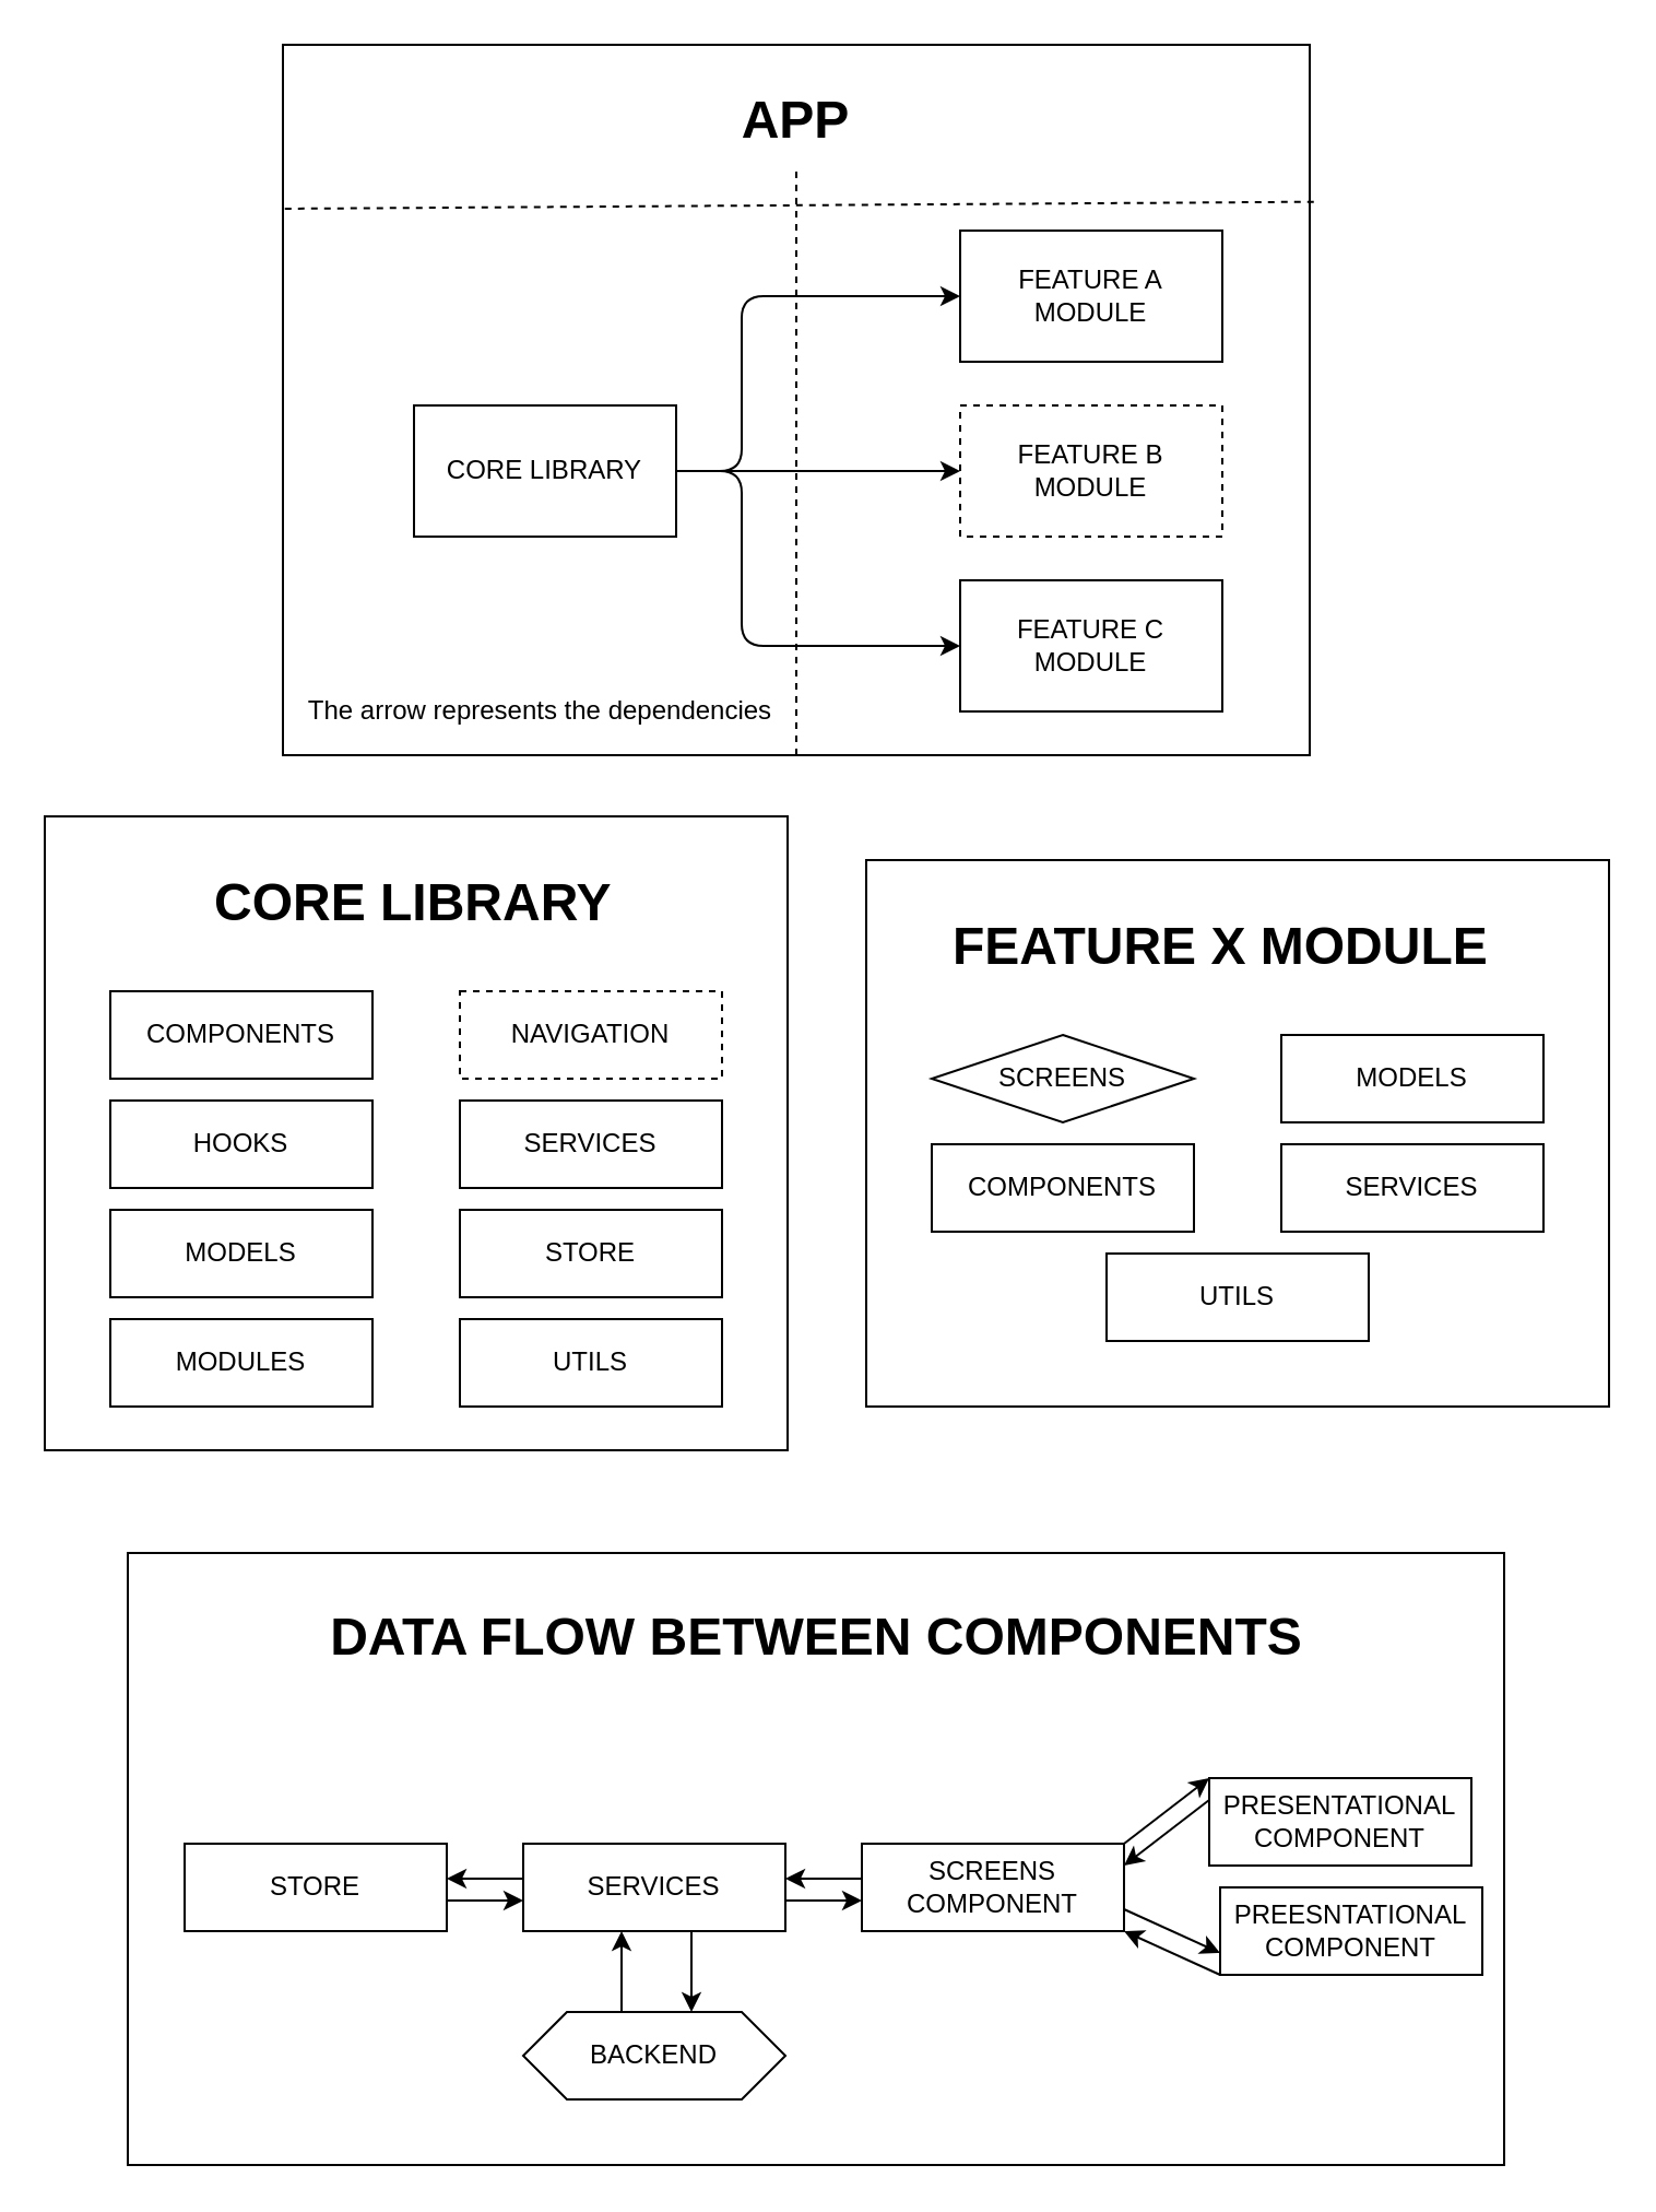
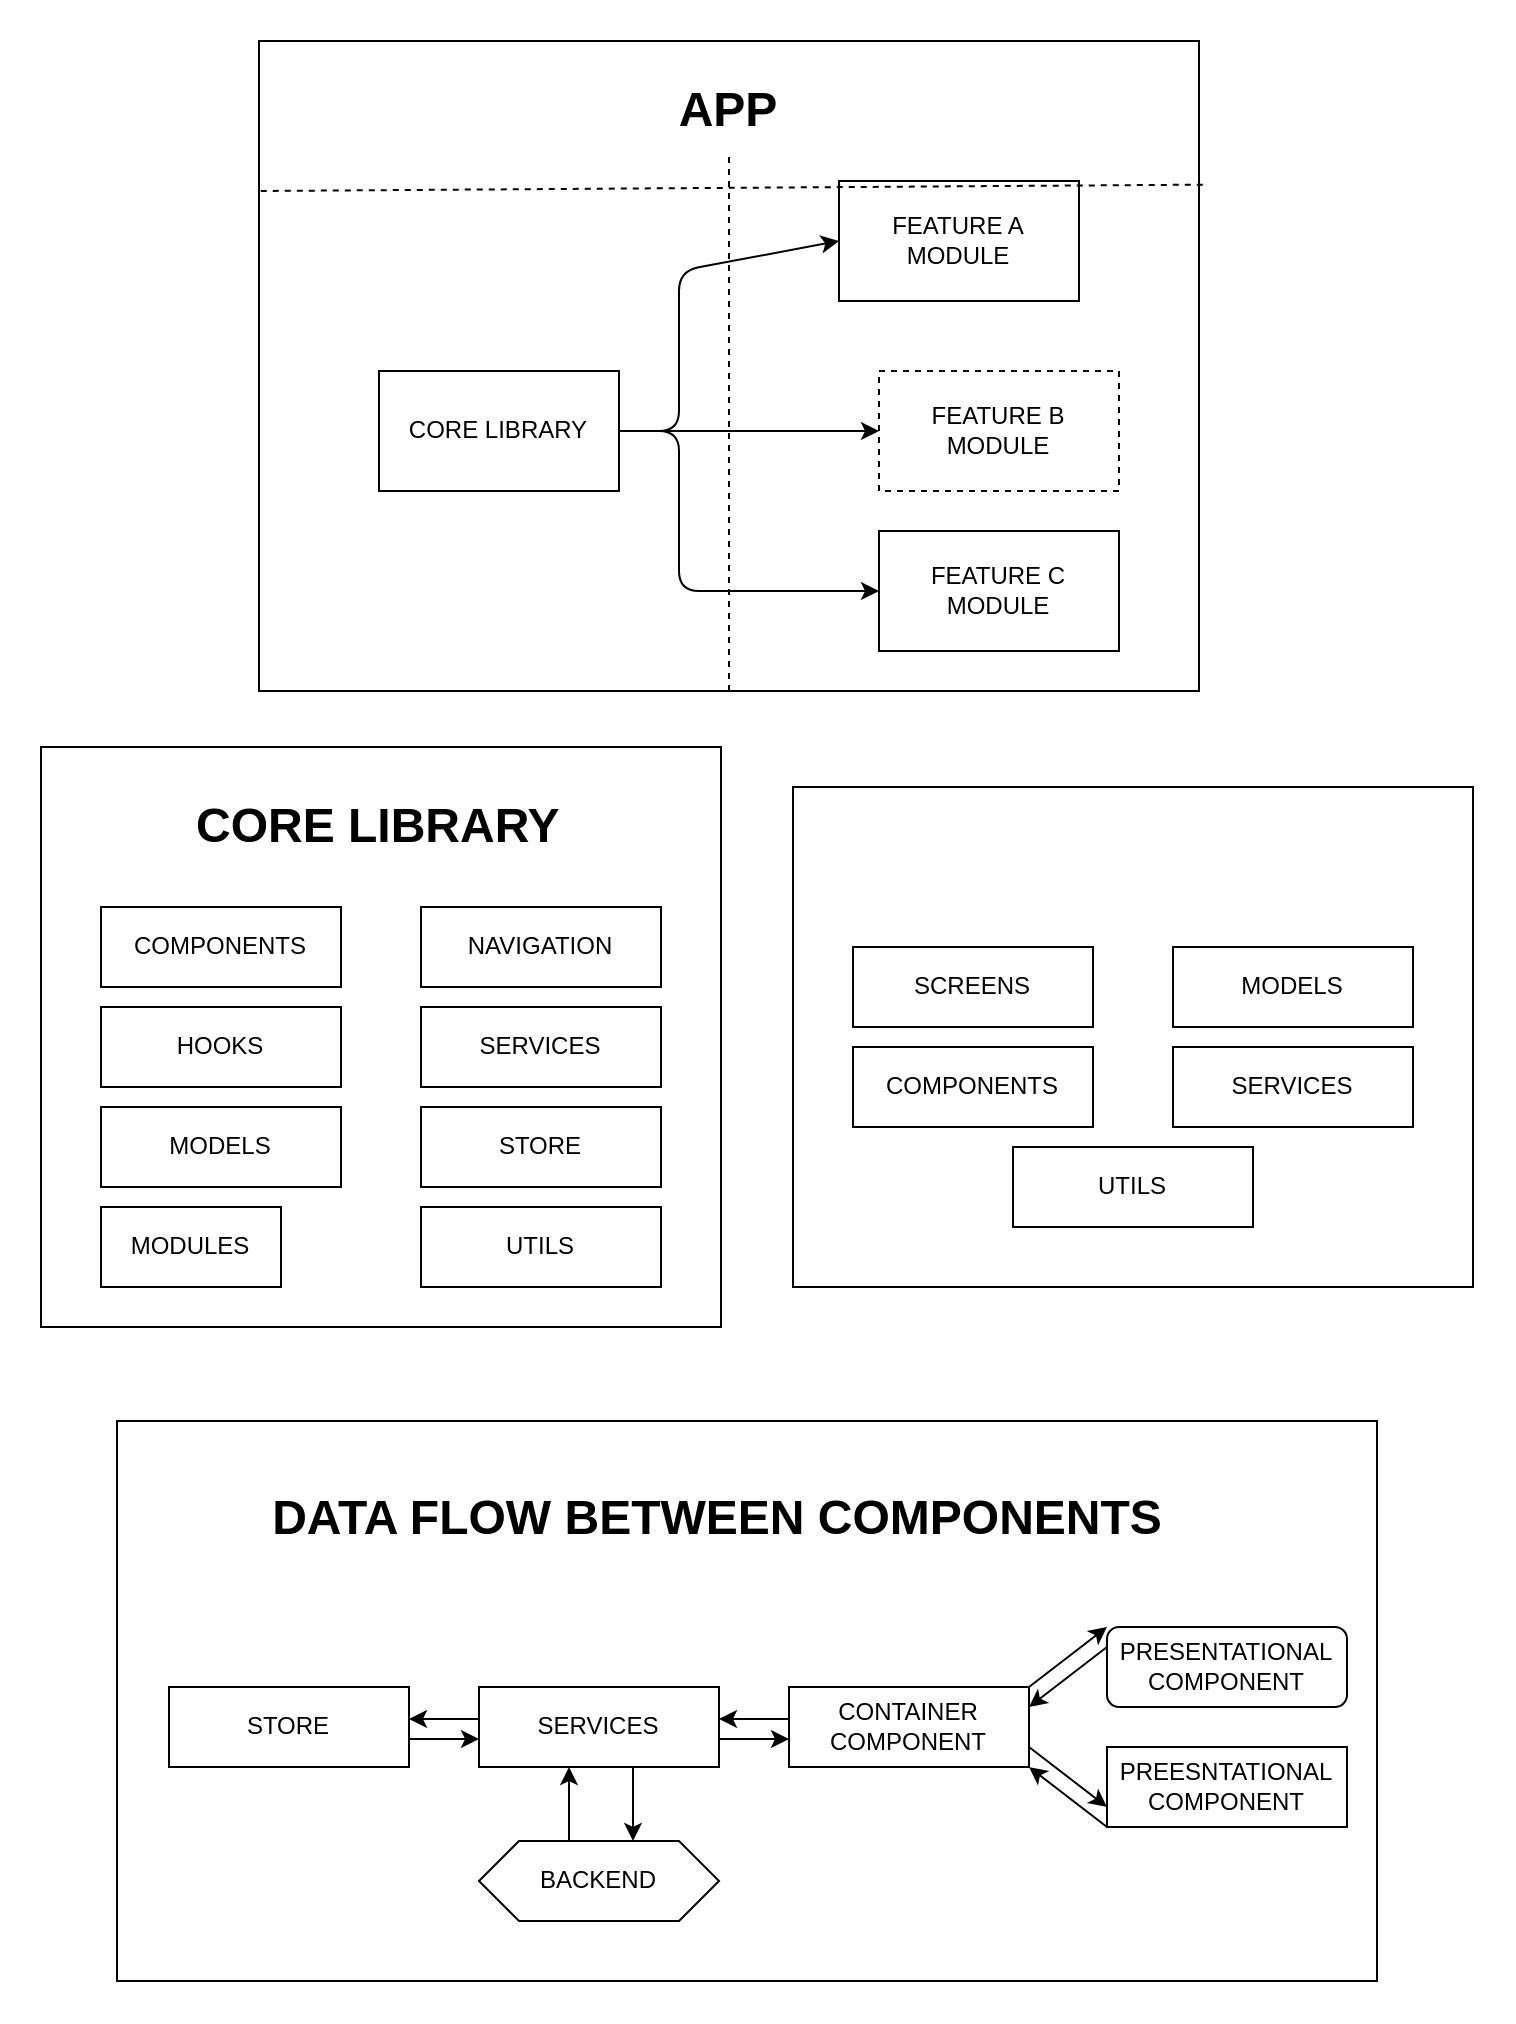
  <mxCell id="0" />
  <mxCell id="1" parent="0" />
  <mxCell id="2" value="" style="rounded=0;whiteSpace=wrap;html=1;" parent="1" vertex="1"><mxGeometry x="129" y="20" width="470" height="325" as="geometry" /></mxCell>
  <mxCell id="3" style="edgeStyle=none;html=1;entryX=0;entryY=0.5;entryDx=0;entryDy=0;fontSize=12;exitX=1;exitY=0.5;exitDx=0;exitDy=0;" parent="1" source="6" target="7" edge="1"><mxGeometry relative="1" as="geometry"><Array as="points"><mxPoint x="339" y="215" /><mxPoint x="339" y="135" /></Array></mxGeometry></mxCell>
  <mxCell id="4" style="edgeStyle=none;html=1;entryX=0;entryY=0.5;entryDx=0;entryDy=0;fontSize=12;" parent="1" source="6" target="8" edge="1"><mxGeometry relative="1" as="geometry" /></mxCell>
  <mxCell id="5" style="edgeStyle=none;html=1;exitX=1;exitY=0.5;exitDx=0;exitDy=0;entryX=0;entryY=0.5;entryDx=0;entryDy=0;fontSize=12;" parent="1" source="6" target="9" edge="1"><mxGeometry relative="1" as="geometry"><Array as="points"><mxPoint x="339" y="215" /><mxPoint x="339" y="295" /></Array></mxGeometry></mxCell>
  <mxCell id="6" value="CORE LIBRARY" style="rounded=0;whiteSpace=wrap;html=1;" parent="1" vertex="1"><mxGeometry x="189" y="185" width="120" height="60" as="geometry" /></mxCell>
- <mxCell id="7" value="FEATURE A MODULE" style="rounded=0;whiteSpace=wrap;html=1;" parent="1" vertex="1"><mxGeometry x="439" y="105" width="120" height="60" as="geometry" /></mxCell>
+ <mxCell id="7" value="FEATURE A MODULE" style="rounded=0;whiteSpace=wrap;html=1;" parent="1" vertex="1"><mxGeometry x="419" y="90" width="120" height="60" as="geometry" /></mxCell>
  <mxCell id="8" value="FEATURE B&lt;br&gt;MODULE" style="rounded=0;whiteSpace=wrap;html=1;dashed=1;" parent="1" vertex="1"><mxGeometry x="439" y="185" width="120" height="60" as="geometry" /></mxCell>
  <mxCell id="9" value="FEATURE C MODULE" style="rounded=0;whiteSpace=wrap;html=1;" parent="1" vertex="1"><mxGeometry x="439" y="265" width="120" height="60" as="geometry" /></mxCell>
  <mxCell id="10" value="" style="endArrow=none;dashed=1;html=1;fontSize=24;exitX=0.5;exitY=1;exitDx=0;exitDy=0;entryX=0.5;entryY=1;entryDx=0;entryDy=0;" parent="1" source="2" target="11" edge="1"><mxGeometry width="50" height="50" relative="1" as="geometry"><mxPoint x="209" y="165" as="sourcePoint" /><mxPoint x="364" y="90" as="targetPoint" /><Array as="points"><mxPoint x="364" y="145" /></Array></mxGeometry></mxCell>
  <mxCell id="11" value="&lt;h1&gt;APP&lt;/h1&gt;" style="text;html=1;strokeColor=none;fillColor=none;spacing=5;spacingTop=-20;whiteSpace=wrap;overflow=hidden;rounded=0;labelBackgroundColor=none;fontSize=12;align=center;" parent="1" vertex="1"><mxGeometry x="319" y="35" width="90" height="40" as="geometry" /></mxCell>
  <mxCell id="12" value="" style="endArrow=none;dashed=1;html=1;fontSize=12;exitX=1.004;exitY=0.221;exitDx=0;exitDy=0;exitPerimeter=0;" parent="1" source="2" edge="1"><mxGeometry width="50" height="50" relative="1" as="geometry"><mxPoint x="209" y="305" as="sourcePoint" /><mxPoint x="129" y="95" as="targetPoint" /></mxGeometry></mxCell>
  <mxCell id="13" value="" style="rounded=0;whiteSpace=wrap;html=1;labelBackgroundColor=none;fontSize=12;" parent="1" vertex="1"><mxGeometry x="20" y="373" width="340" height="290" as="geometry" /></mxCell>
  <mxCell id="14" value="&lt;h1&gt;CORE LIBRARY&lt;/h1&gt;" style="text;html=1;strokeColor=none;fillColor=none;spacing=5;spacingTop=-20;whiteSpace=wrap;overflow=hidden;rounded=0;labelBackgroundColor=none;fontSize=12;" parent="1" vertex="1"><mxGeometry x="92.5" y="393" width="195" height="40" as="geometry" /></mxCell>
  <mxCell id="15" value="HOOKS" style="rounded=0;whiteSpace=wrap;html=1;" parent="1" vertex="1"><mxGeometry x="50" y="503" width="120" height="40" as="geometry" /></mxCell>
- <mxCell id="16" value="MODULES" style="rounded=0;whiteSpace=wrap;html=1;" parent="1" vertex="1"><mxGeometry x="50" y="603" width="120" height="40" as="geometry" /></mxCell>
+ <mxCell id="16" value="MODULES" style="rounded=0;whiteSpace=wrap;html=1;" parent="1" vertex="1"><mxGeometry x="50" y="603" width="90" height="40" as="geometry" /></mxCell>
  <mxCell id="17" value="COMPONENTS" style="rounded=0;whiteSpace=wrap;html=1;" parent="1" vertex="1"><mxGeometry x="50" y="453" width="120" height="40" as="geometry" /></mxCell>
- <mxCell id="18" value="NAVIGATION" style="rounded=0;whiteSpace=wrap;html=1;dashed=1;" parent="1" vertex="1"><mxGeometry x="210" y="453" width="120" height="40" as="geometry" /></mxCell>
+ <mxCell id="18" value="NAVIGATION" style="rounded=0;whiteSpace=wrap;html=1;" parent="1" vertex="1"><mxGeometry x="210" y="453" width="120" height="40" as="geometry" /></mxCell>
  <mxCell id="19" value="MODELS" style="rounded=0;whiteSpace=wrap;html=1;" parent="1" vertex="1"><mxGeometry x="50" y="553" width="120" height="40" as="geometry" /></mxCell>
  <mxCell id="20" value="SERVICES" style="rounded=0;whiteSpace=wrap;html=1;" parent="1" vertex="1"><mxGeometry x="210" y="503" width="120" height="40" as="geometry" /></mxCell>
  <mxCell id="21" value="" style="rounded=0;whiteSpace=wrap;html=1;labelBackgroundColor=none;fontSize=12;" parent="1" vertex="1"><mxGeometry x="396" y="393" width="340" height="250" as="geometry" /></mxCell>
- <mxCell id="22" value="&lt;h1&gt;FEATURE X MODULE&lt;/h1&gt;" style="text;html=1;strokeColor=none;fillColor=none;spacing=5;spacingTop=-20;whiteSpace=wrap;overflow=hidden;rounded=0;labelBackgroundColor=none;fontSize=12;" parent="1" vertex="1"><mxGeometry x="431" y="413" width="270" height="40" as="geometry" /></mxCell>
  <mxCell id="23" value="COMPONENTS" style="rounded=0;whiteSpace=wrap;html=1;" parent="1" vertex="1"><mxGeometry x="426" y="523" width="120" height="40" as="geometry" /></mxCell>
  <mxCell id="24" value="MODELS" style="rounded=0;whiteSpace=wrap;html=1;" parent="1" vertex="1"><mxGeometry x="586" y="473" width="120" height="40" as="geometry" /></mxCell>
- <mxCell id="25" value="SCREENS" style="rhombus;whiteSpace=wrap;html=1;" parent="1" vertex="1"><mxGeometry x="426" y="473" width="120" height="40" as="geometry" /></mxCell>
+ <mxCell id="25" value="SCREENS" style="rounded=0;whiteSpace=wrap;html=1;" parent="1" vertex="1"><mxGeometry x="426" y="473" width="120" height="40" as="geometry" /></mxCell>
  <mxCell id="26" value="SERVICES" style="rounded=0;whiteSpace=wrap;html=1;" parent="1" vertex="1"><mxGeometry x="586" y="523" width="120" height="40" as="geometry" /></mxCell>
  <mxCell id="27" value="UTILS" style="rounded=0;whiteSpace=wrap;html=1;" parent="1" vertex="1"><mxGeometry x="506" y="573" width="120" height="40" as="geometry" /></mxCell>
  <mxCell id="28" value="STORE" style="rounded=0;whiteSpace=wrap;html=1;" parent="1" vertex="1"><mxGeometry x="210" y="553" width="120" height="40" as="geometry" /></mxCell>
  <mxCell id="29" value="UTILS" style="rounded=0;whiteSpace=wrap;html=1;" parent="1" vertex="1"><mxGeometry x="210" y="603" width="120" height="40" as="geometry" /></mxCell>
- <mxCell id="30" value="The arrow represents the dependencies" style="text;html=1;strokeColor=none;fillColor=none;align=center;verticalAlign=middle;whiteSpace=wrap;rounded=0;labelBackgroundColor=none;fontSize=12;" parent="1" vertex="1"><mxGeometry x="132.5" y="310" width="227.5" height="30" as="geometry" /></mxCell>
  <mxCell id="31" value="" style="rounded=0;whiteSpace=wrap;html=1;labelBackgroundColor=none;fontSize=12;" parent="1" vertex="1"><mxGeometry x="58" y="710" width="630" height="280" as="geometry" /></mxCell>
- <mxCell id="32" value="&lt;h1&gt;DATA FLOW BETWEEN COMPONENTS&lt;/h1&gt;" style="text;html=1;strokeColor=none;fillColor=none;spacing=5;spacingTop=-20;whiteSpace=wrap;overflow=hidden;rounded=0;labelBackgroundColor=none;fontSize=12;align=center;" parent="1" vertex="1"><mxGeometry x="120.5" y="729" width="505" height="40" as="geometry" /></mxCell>
+ <mxCell id="32" value="&lt;h1&gt;DATA FLOW BETWEEN COMPONENTS&lt;/h1&gt;" style="text;html=1;strokeColor=none;fillColor=none;spacing=5;spacingTop=-20;whiteSpace=wrap;overflow=hidden;rounded=0;labelBackgroundColor=none;fontSize=12;align=center;" parent="1" vertex="1"><mxGeometry x="105.5" y="739" width="505" height="40" as="geometry" /></mxCell>
  <mxCell id="33" style="edgeStyle=none;html=1;exitX=0;exitY=0.25;exitDx=0;exitDy=0;entryX=1;entryY=0.25;entryDx=0;entryDy=0;" parent="1" source="34" target="38" edge="1"><mxGeometry relative="1" as="geometry" /></mxCell>
- <mxCell id="34" value="PRESENTATIONAL COMPONENT" style="rounded=0;whiteSpace=wrap;html=1;" parent="1" vertex="1"><mxGeometry x="553" y="813" width="120" height="40" as="geometry" /></mxCell>
+ <mxCell id="34" value="PRESENTATIONAL COMPONENT" style="whiteSpace=wrap;html=1;rounded=1;" parent="1" vertex="1"><mxGeometry x="553" y="813" width="120" height="40" as="geometry" /></mxCell>
  <mxCell id="35" style="edgeStyle=none;html=1;exitX=1;exitY=0;exitDx=0;exitDy=0;entryX=0;entryY=0;entryDx=0;entryDy=0;" parent="1" source="38" target="34" edge="1"><mxGeometry relative="1" as="geometry" /></mxCell>
  <mxCell id="36" style="edgeStyle=none;html=1;exitX=1;exitY=0.75;exitDx=0;exitDy=0;entryX=0;entryY=0.75;entryDx=0;entryDy=0;" parent="1" source="38" target="43" edge="1"><mxGeometry relative="1" as="geometry" /></mxCell>
  <mxCell id="37" style="edgeStyle=none;html=1;exitX=0;exitY=0;exitDx=0;exitDy=0;entryX=1;entryY=0;entryDx=0;entryDy=0;" parent="1" edge="1"><mxGeometry relative="1" as="geometry"><mxPoint x="394" y="859" as="sourcePoint" /><mxPoint x="359" y="859" as="targetPoint" /></mxGeometry></mxCell>
- <mxCell id="38" value="SCREENS COMPONENT" style="rounded=0;whiteSpace=wrap;html=1;" parent="1" vertex="1"><mxGeometry x="394" y="843" width="120" height="40" as="geometry" /></mxCell>
+ <mxCell id="38" value="CONTAINER COMPONENT" style="rounded=0;whiteSpace=wrap;html=1;" parent="1" vertex="1"><mxGeometry x="394" y="843" width="120" height="40" as="geometry" /></mxCell>
  <mxCell id="39" style="edgeStyle=none;html=1;exitX=1;exitY=0.25;exitDx=0;exitDy=0;entryX=0;entryY=0.25;entryDx=0;entryDy=0;" parent="1" edge="1"><mxGeometry relative="1" as="geometry"><mxPoint x="359" y="869" as="sourcePoint" /><mxPoint x="394" y="869" as="targetPoint" /></mxGeometry></mxCell>
  <mxCell id="40" value="" style="edgeStyle=none;html=1;" edge="1" parent="1"><mxGeometry relative="1" as="geometry"><mxPoint x="316" y="883" as="sourcePoint" /><mxPoint x="316" y="920" as="targetPoint" /></mxGeometry></mxCell>
  <mxCell id="41" value="SERVICES" style="rounded=0;whiteSpace=wrap;html=1;" parent="1" vertex="1"><mxGeometry x="239" y="843" width="120" height="40" as="geometry" /></mxCell>
  <mxCell id="42" style="edgeStyle=none;html=1;exitX=0;exitY=1;exitDx=0;exitDy=0;entryX=1;entryY=1;entryDx=0;entryDy=0;" parent="1" source="43" target="38" edge="1"><mxGeometry relative="1" as="geometry" /></mxCell>
- <mxCell id="43" value="PREESNTATIONAL COMPONENT" style="rounded=0;whiteSpace=wrap;html=1;" parent="1" vertex="1"><mxGeometry x="558" y="863" width="120" height="40" as="geometry" /></mxCell>
+ <mxCell id="43" value="PREESNTATIONAL COMPONENT" style="rounded=0;whiteSpace=wrap;html=1;" parent="1" vertex="1"><mxGeometry x="553" y="873" width="120" height="40" as="geometry" /></mxCell>
  <mxCell id="44" value="STORE" style="rounded=0;whiteSpace=wrap;html=1;" parent="1" vertex="1"><mxGeometry x="84" y="843" width="120" height="40" as="geometry" /></mxCell>
  <mxCell id="45" style="edgeStyle=none;html=1;exitX=0;exitY=0;exitDx=0;exitDy=0;entryX=1;entryY=0;entryDx=0;entryDy=0;" edge="1" parent="1"><mxGeometry relative="1" as="geometry"><mxPoint x="239" y="859" as="sourcePoint" /><mxPoint x="204" y="859" as="targetPoint" /></mxGeometry></mxCell>
  <mxCell id="46" style="edgeStyle=none;html=1;exitX=1;exitY=0.25;exitDx=0;exitDy=0;entryX=0;entryY=0.25;entryDx=0;entryDy=0;" edge="1" parent="1"><mxGeometry relative="1" as="geometry"><mxPoint x="204" y="869" as="sourcePoint" /><mxPoint x="239" y="869" as="targetPoint" /></mxGeometry></mxCell>
  <mxCell id="47" style="edgeStyle=none;html=1;" edge="1" parent="1"><mxGeometry relative="1" as="geometry"><mxPoint x="284" y="920" as="sourcePoint" /><mxPoint x="284" y="883" as="targetPoint" /></mxGeometry></mxCell>
  <mxCell id="48" value="BACKEND" style="shape=hexagon;perimeter=hexagonPerimeter2;whiteSpace=wrap;html=1;fixedSize=1;" vertex="1" parent="1"><mxGeometry x="239" y="920" width="120" height="40" as="geometry" /></mxCell>
